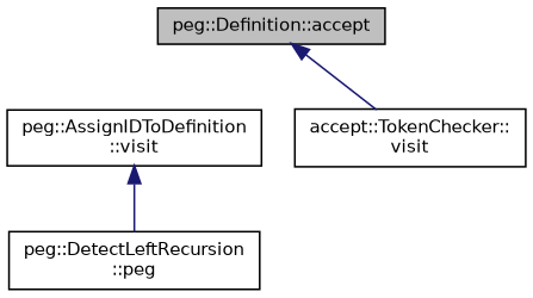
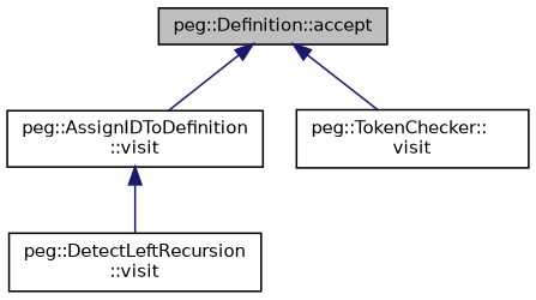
  digraph {
    rankdir=TB
    node [color=black fillcolor=white fontname=Helvetica fontsize=10 shape=record style=filled]
    edge [color=midnightblue dir=back fontname=Helvetica fontsize=10 labelfontname=Helvetica labelfontsize=10 style=solid]
    n1 [fillcolor=grey75 fontcolor=black height=0.2 label="peg::Definition::accept" width=0.4]
    n2 [height=0.2 label="peg::AssignIDToDefinition\l::visit" width=0.4]
-   n3 [height=0.2 label="accept::TokenChecker::\lvisit" width=0.4]
-   n4 [height=0.2 label="peg::DetectLeftRecursion\l::peg" width=0.4]
+   n3 [height=0.2 label="peg::TokenChecker::\lvisit" width=0.4]
+   n4 [height=0.2 label="peg::DetectLeftRecursion\l::visit" width=0.4]
+   n1 -> n2
    n1 -> n3
    n2 -> n4
  }
